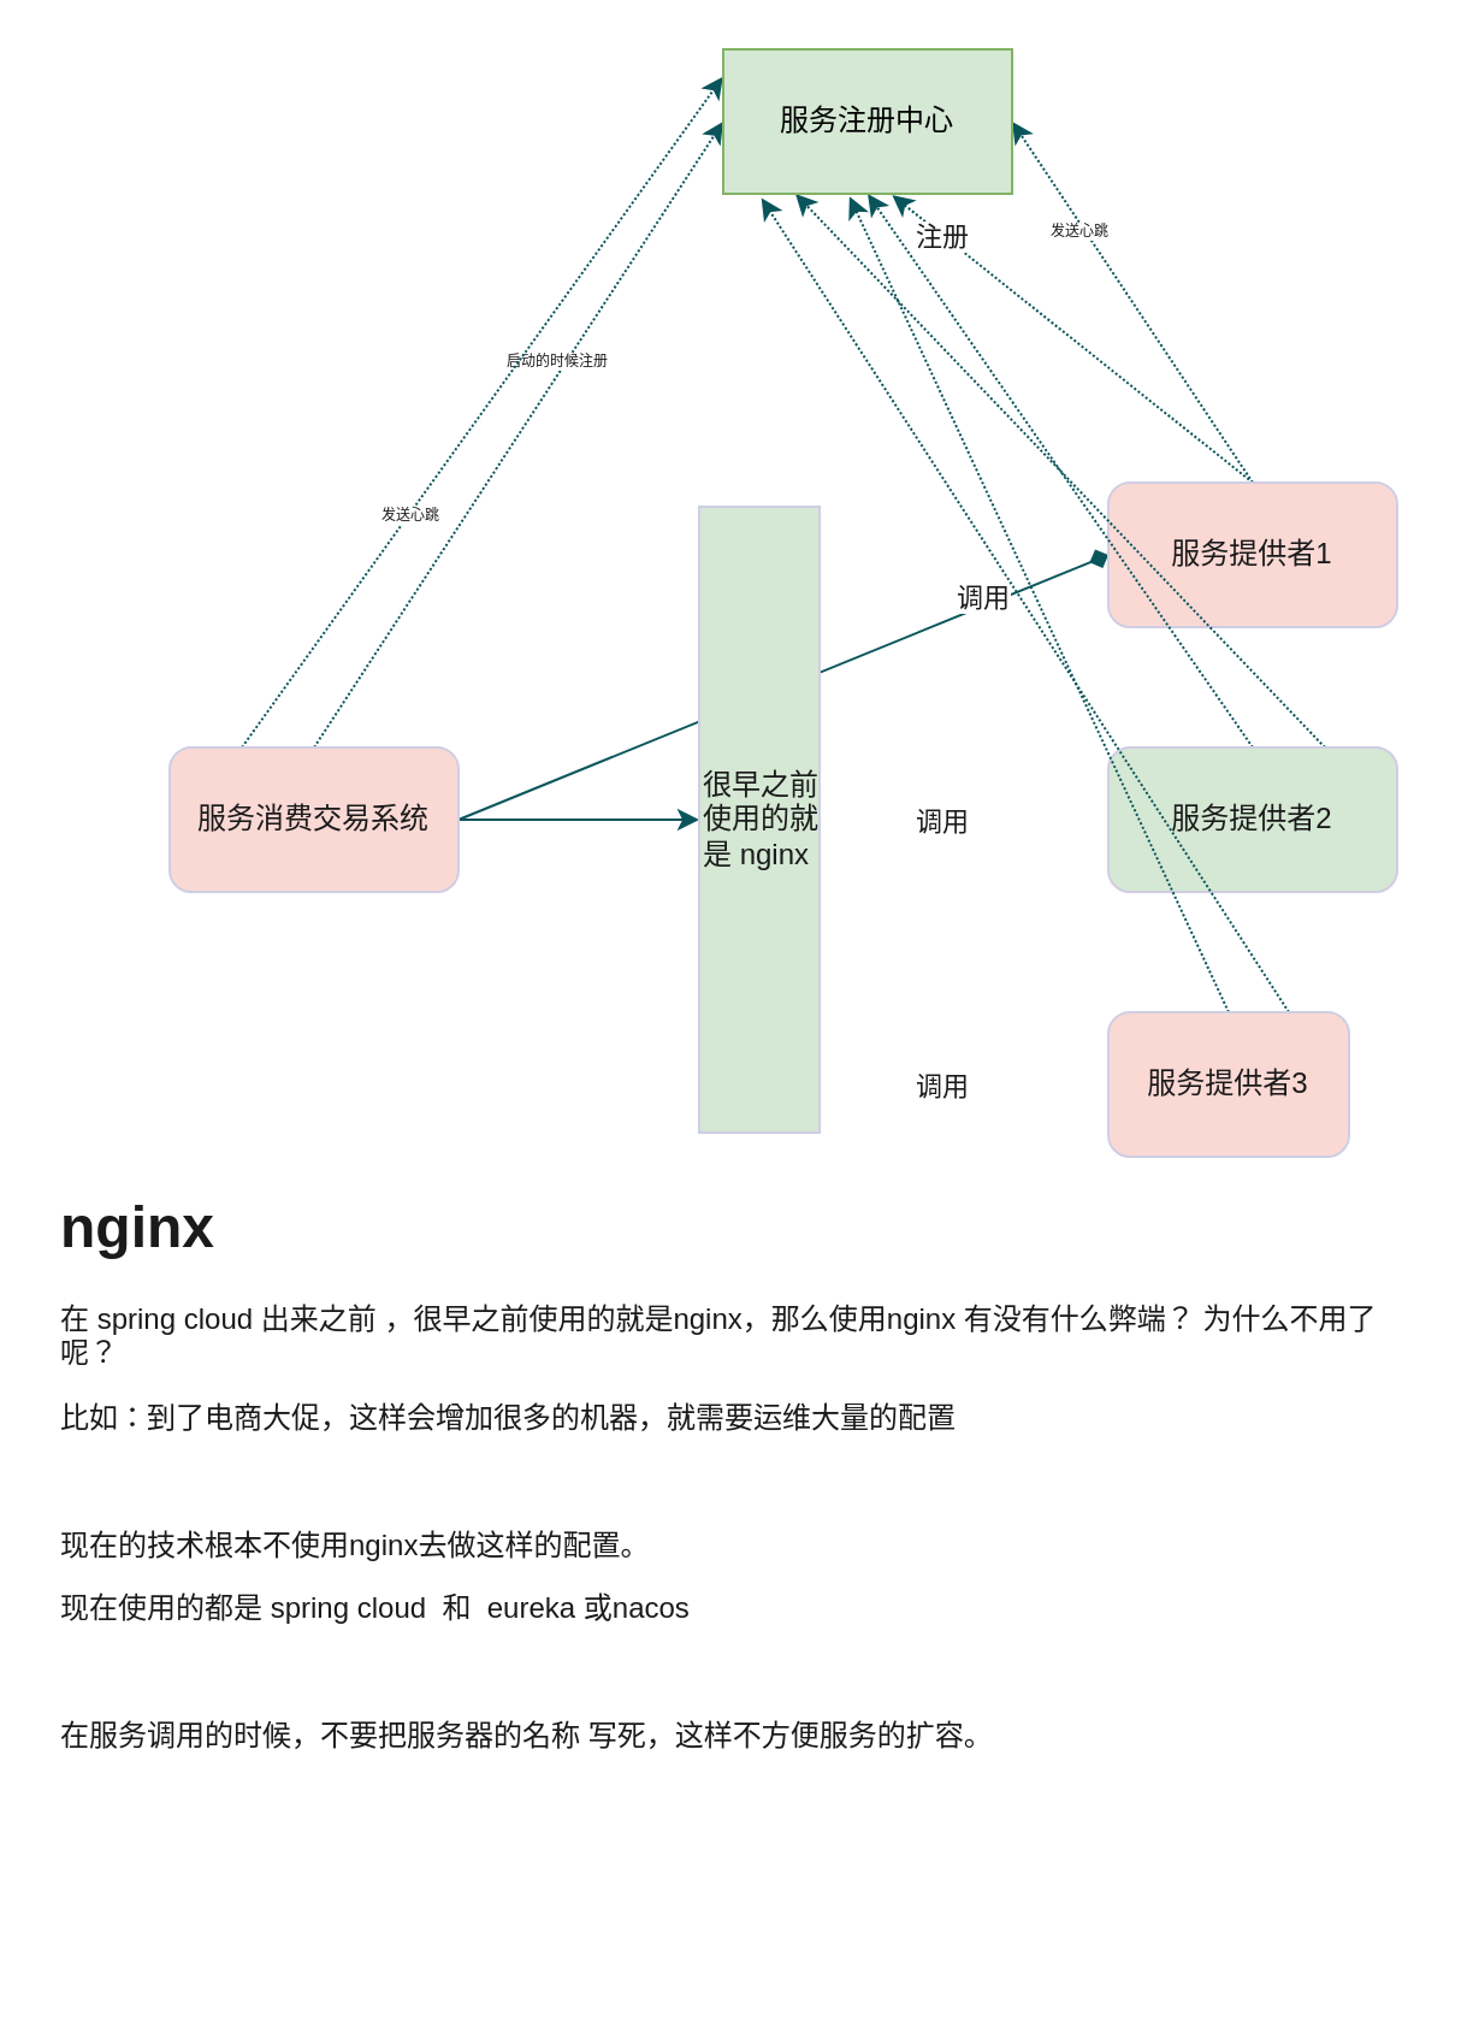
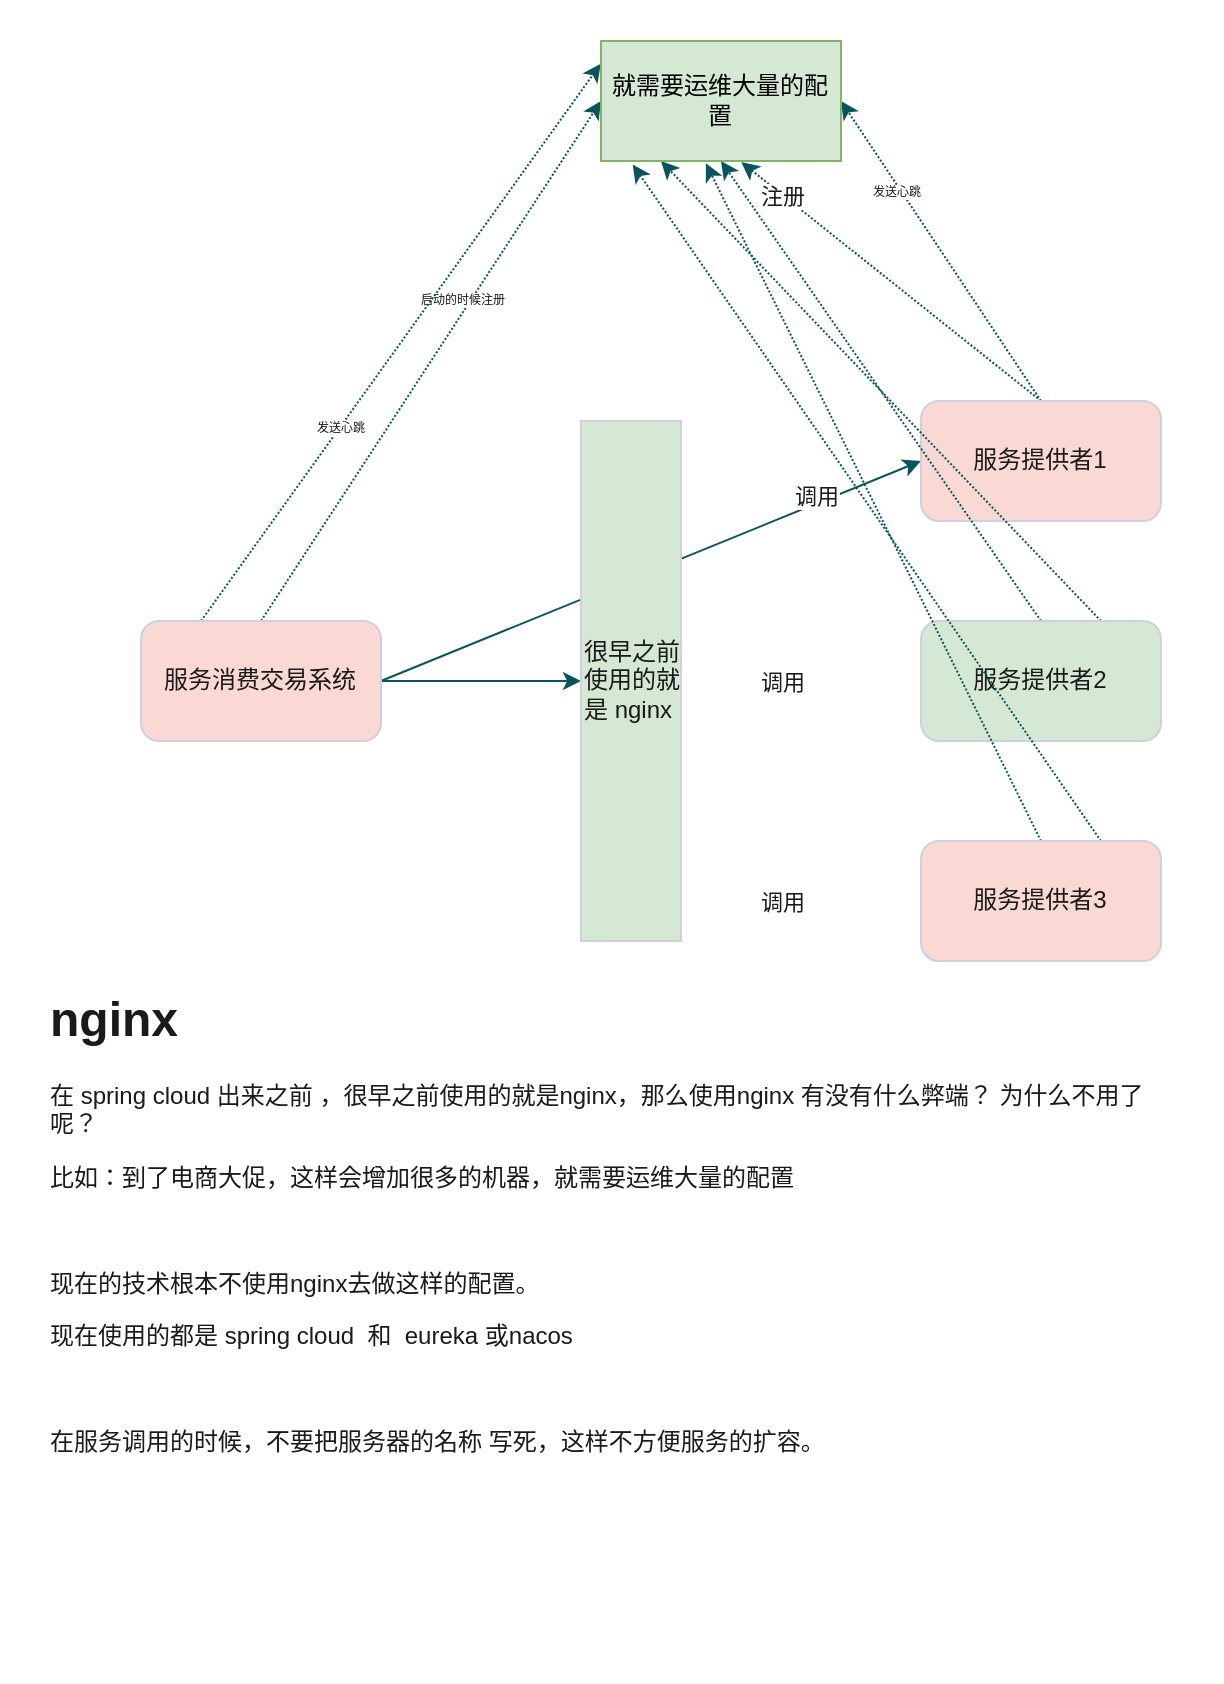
  <mxCell id="0" />
  <mxCell id="1" parent="0" />
- <mxCell id="2" style="rounded=1;sketch=0;orthogonalLoop=1;jettySize=auto;html=1;exitX=1;exitY=0.5;exitDx=0;exitDy=0;entryX=0;entryY=0.5;entryDx=0;entryDy=0;strokeColor=#09555B;fontColor=#1A1A1A;endArrow=diamond;" edge="1" parent="1" source="9" target="14"><mxGeometry relative="1" as="geometry" /></mxCell>
+ <mxCell id="2" style="rounded=1;sketch=0;orthogonalLoop=1;jettySize=auto;html=1;exitX=1;exitY=0.5;exitDx=0;exitDy=0;entryX=0;entryY=0.5;entryDx=0;entryDy=0;strokeColor=#09555B;fontColor=#1A1A1A;" edge="1" parent="1" source="9" target="14"><mxGeometry relative="1" as="geometry" /></mxCell>
  <mxCell id="3" value="调用" style="edgeLabel;html=1;align=center;verticalAlign=middle;resizable=0;points=[];fontColor=#1A1A1A;" vertex="1" connectable="0" parent="2"><mxGeometry x="0.133" relative="1" as="geometry"><mxPoint x="65" y="-30" as="offset" /></mxGeometry></mxCell>
  <mxCell id="4" style="rounded=1;sketch=0;orthogonalLoop=1;jettySize=auto;html=1;exitX=1;exitY=0.5;exitDx=0;exitDy=0;strokeColor=#09555B;fontColor=#1A1A1A;" edge="1" parent="1" source="9" target="23"><mxGeometry relative="1" as="geometry" /></mxCell>
  <mxCell id="5" style="edgeStyle=none;rounded=1;sketch=0;orthogonalLoop=1;jettySize=auto;html=1;exitX=0.5;exitY=0;exitDx=0;exitDy=0;entryX=0;entryY=0.5;entryDx=0;entryDy=0;dashed=1;dashPattern=1 1;strokeColor=#09555B;fontSize=6;fontColor=#1A1A1A;" edge="1" parent="1" source="9" target="25"><mxGeometry relative="1" as="geometry" /></mxCell>
  <mxCell id="6" value="启动的时候注册" style="edgeLabel;html=1;align=center;verticalAlign=middle;resizable=0;points=[];fontSize=6;fontColor=#1A1A1A;" vertex="1" connectable="0" parent="5"><mxGeometry x="0.369" y="-1" relative="1" as="geometry"><mxPoint x="-17.17" y="17.37" as="offset" /></mxGeometry></mxCell>
  <mxCell id="7" style="edgeStyle=none;rounded=1;sketch=0;orthogonalLoop=1;jettySize=auto;html=1;exitX=0.25;exitY=0;exitDx=0;exitDy=0;entryX=-0.001;entryY=0.19;entryDx=0;entryDy=0;entryPerimeter=0;dashed=1;dashPattern=1 1;strokeColor=#09555B;fontSize=6;fontColor=#1A1A1A;" edge="1" parent="1" source="9" target="25"><mxGeometry relative="1" as="geometry" /></mxCell>
  <mxCell id="8" value="发送心跳" style="edgeLabel;html=1;align=center;verticalAlign=middle;resizable=0;points=[];fontSize=6;fontColor=#1A1A1A;" vertex="1" connectable="0" parent="7"><mxGeometry x="-0.306" relative="1" as="geometry"><mxPoint as="offset" /></mxGeometry></mxCell>
  <mxCell id="9" value="服务消费交易系统" style="whiteSpace=wrap;html=1;fillColor=#FAD9D5;strokeColor=#D0CEE2;fontColor=#1A1A1A;rounded=1;" vertex="1" parent="1"><mxGeometry x="70" y="310" width="120" height="60" as="geometry" /></mxCell>
  <mxCell id="10" style="edgeStyle=none;rounded=1;sketch=0;orthogonalLoop=1;jettySize=auto;html=1;exitX=0.5;exitY=0;exitDx=0;exitDy=0;entryX=0.585;entryY=1.01;entryDx=0;entryDy=0;entryPerimeter=0;strokeColor=#09555B;fontColor=#1A1A1A;dashed=1;dashPattern=1 1;" edge="1" parent="1" source="14" target="25"><mxGeometry relative="1" as="geometry" /></mxCell>
  <mxCell id="11" value="注册" style="edgeLabel;html=1;align=center;verticalAlign=middle;resizable=0;points=[];fontColor=#1A1A1A;" vertex="1" connectable="0" parent="10"><mxGeometry x="0.72" relative="1" as="geometry"><mxPoint as="offset" /></mxGeometry></mxCell>
  <mxCell id="12" style="edgeStyle=none;rounded=1;sketch=0;orthogonalLoop=1;jettySize=auto;html=1;exitX=0.5;exitY=0;exitDx=0;exitDy=0;entryX=1;entryY=0.5;entryDx=0;entryDy=0;dashed=1;dashPattern=1 1;strokeColor=#09555B;fontSize=6;fontColor=#1A1A1A;" edge="1" parent="1" source="14" target="25"><mxGeometry relative="1" as="geometry" /></mxCell>
  <mxCell id="13" value="发送心跳" style="edgeLabel;html=1;align=center;verticalAlign=middle;resizable=0;points=[];fontSize=6;fontColor=#1A1A1A;" vertex="1" connectable="0" parent="12"><mxGeometry x="0.41" y="2" relative="1" as="geometry"><mxPoint as="offset" /></mxGeometry></mxCell>
  <mxCell id="14" value="服务提供者1" style="rounded=1;whiteSpace=wrap;html=1;sketch=0;strokeColor=#D0CEE2;fillColor=#FAD9D5;fontColor=#1A1A1A;align=center;" vertex="1" parent="1"><mxGeometry x="460" y="200" width="120" height="60" as="geometry" /></mxCell>
  <mxCell id="15" style="edgeStyle=none;rounded=1;sketch=0;orthogonalLoop=1;jettySize=auto;html=1;exitX=0.5;exitY=0;exitDx=0;exitDy=0;entryX=0.5;entryY=1;entryDx=0;entryDy=0;dashed=1;dashPattern=1 1;strokeColor=#09555B;fontSize=6;fontColor=#1A1A1A;" edge="1" parent="1" source="17" target="25"><mxGeometry relative="1" as="geometry" /></mxCell>
  <mxCell id="16" style="edgeStyle=none;rounded=1;sketch=0;orthogonalLoop=1;jettySize=auto;html=1;exitX=0.75;exitY=0;exitDx=0;exitDy=0;entryX=0.25;entryY=1;entryDx=0;entryDy=0;dashed=1;dashPattern=1 1;strokeColor=#09555B;fontSize=6;fontColor=#1A1A1A;" edge="1" parent="1" source="17" target="25"><mxGeometry relative="1" as="geometry" /></mxCell>
  <mxCell id="17" value="服务提供者2" style="rounded=1;whiteSpace=wrap;html=1;sketch=0;strokeColor=#D0CEE2;fillColor=#d5e8d4;fontColor=#1A1A1A;align=center;" vertex="1" parent="1"><mxGeometry x="460" y="310" width="120" height="60" as="geometry" /></mxCell>
  <mxCell id="18" style="edgeStyle=none;rounded=1;sketch=0;orthogonalLoop=1;jettySize=auto;html=1;exitX=0.5;exitY=0;exitDx=0;exitDy=0;entryX=0.437;entryY=1.019;entryDx=0;entryDy=0;entryPerimeter=0;dashed=1;dashPattern=1 1;strokeColor=#09555B;fontSize=6;fontColor=#1A1A1A;" edge="1" parent="1" source="20" target="25"><mxGeometry relative="1" as="geometry" /></mxCell>
  <mxCell id="19" style="edgeStyle=none;rounded=1;sketch=0;orthogonalLoop=1;jettySize=auto;html=1;exitX=0.75;exitY=0;exitDx=0;exitDy=0;entryX=0.132;entryY=1.029;entryDx=0;entryDy=0;entryPerimeter=0;dashed=1;dashPattern=1 1;strokeColor=#09555B;fontSize=6;fontColor=#1A1A1A;" edge="1" parent="1" source="20" target="25"><mxGeometry relative="1" as="geometry" /></mxCell>
- <mxCell id="20" value="服务提供者3" style="rounded=1;whiteSpace=wrap;html=1;sketch=0;strokeColor=#D0CEE2;fillColor=#FAD9D5;fontColor=#1A1A1A;align=center;" vertex="1" parent="1"><mxGeometry x="460" y="420" width="100" height="60" as="geometry" /></mxCell>
+ <mxCell id="20" value="服务提供者3" style="rounded=1;whiteSpace=wrap;html=1;sketch=0;strokeColor=#D0CEE2;fillColor=#FAD9D5;fontColor=#1A1A1A;align=center;" vertex="1" parent="1"><mxGeometry x="460" y="420" width="120" height="60" as="geometry" /></mxCell>
  <mxCell id="21" value="调用" style="edgeLabel;html=1;align=center;verticalAlign=middle;resizable=0;points=[];fontColor=#1A1A1A;" vertex="1" connectable="0" parent="1"><mxGeometry x="390" y="340" as="geometry" /></mxCell>
  <mxCell id="22" value="调用" style="edgeLabel;html=1;align=center;verticalAlign=middle;resizable=0;points=[];fontColor=#1A1A1A;" vertex="1" connectable="0" parent="1"><mxGeometry x="390" y="450" as="geometry" /></mxCell>
  <mxCell id="23" value="很早之前使用的就是 nginx" style="rounded=0;whiteSpace=wrap;html=1;sketch=0;strokeColor=#D0CEE2;fillColor=#d5e8d4;fontColor=#1A1A1A;align=left;" vertex="1" parent="1"><mxGeometry x="290" y="210" width="50" height="260" as="geometry" /></mxCell>
  <mxCell id="24" value="&lt;h1&gt;nginx&lt;/h1&gt;&lt;p&gt;在 spring cloud 出来之前 ，很早之前使用的就是nginx，那么使用nginx 有没有什么弊端？ 为什么不用了呢？&lt;br&gt;&lt;/p&gt;&lt;p&gt;比如：到了电商大促，这样会增加很多的机器，就需要运维大量的配置&lt;/p&gt;&lt;p&gt;&lt;br&gt;&lt;/p&gt;&lt;p&gt;现在的技术根本不使用nginx去做这样的配置。&lt;/p&gt;&lt;p&gt;现在使用的都是 spring cloud&amp;nbsp; 和&amp;nbsp; eureka 或nacos&amp;nbsp;&lt;/p&gt;&lt;p&gt;&lt;br&gt;&lt;/p&gt;&lt;p&gt;在服务调用的时候，不要把服务器的名称 写死，这样不方便服务的扩容。&lt;/p&gt;&lt;p&gt;&lt;br&gt;&lt;/p&gt;&lt;p&gt;&lt;br&gt;&lt;/p&gt;&lt;p&gt;&lt;br&gt;&lt;/p&gt;&lt;p&gt;&lt;br&gt;&lt;/p&gt;&lt;p&gt;&lt;br&gt;&lt;/p&gt;&lt;p&gt;&lt;br&gt;&lt;/p&gt;&lt;p&gt;&lt;br&gt;&lt;/p&gt;" style="text;html=1;strokeColor=none;fillColor=none;spacing=5;spacingTop=-20;whiteSpace=wrap;overflow=hidden;rounded=0;sketch=0;fontColor=#1A1A1A;align=left;" vertex="1" parent="1"><mxGeometry x="20" y="490" width="570" height="330" as="geometry" /></mxCell>
- <mxCell id="25" value="服务注册中心" style="rounded=0;whiteSpace=wrap;html=1;sketch=0;strokeColor=#82b366;fillColor=#d5e8d4;align=center;" vertex="1" parent="1"><mxGeometry x="300" y="20" width="120" height="60" as="geometry" /></mxCell>
+ <mxCell id="25" value="就需要运维大量的配置" style="rounded=0;whiteSpace=wrap;html=1;sketch=0;strokeColor=#82b366;fillColor=#d5e8d4;align=center;" vertex="1" parent="1"><mxGeometry x="300" y="20" width="120" height="60" as="geometry" /></mxCell>
